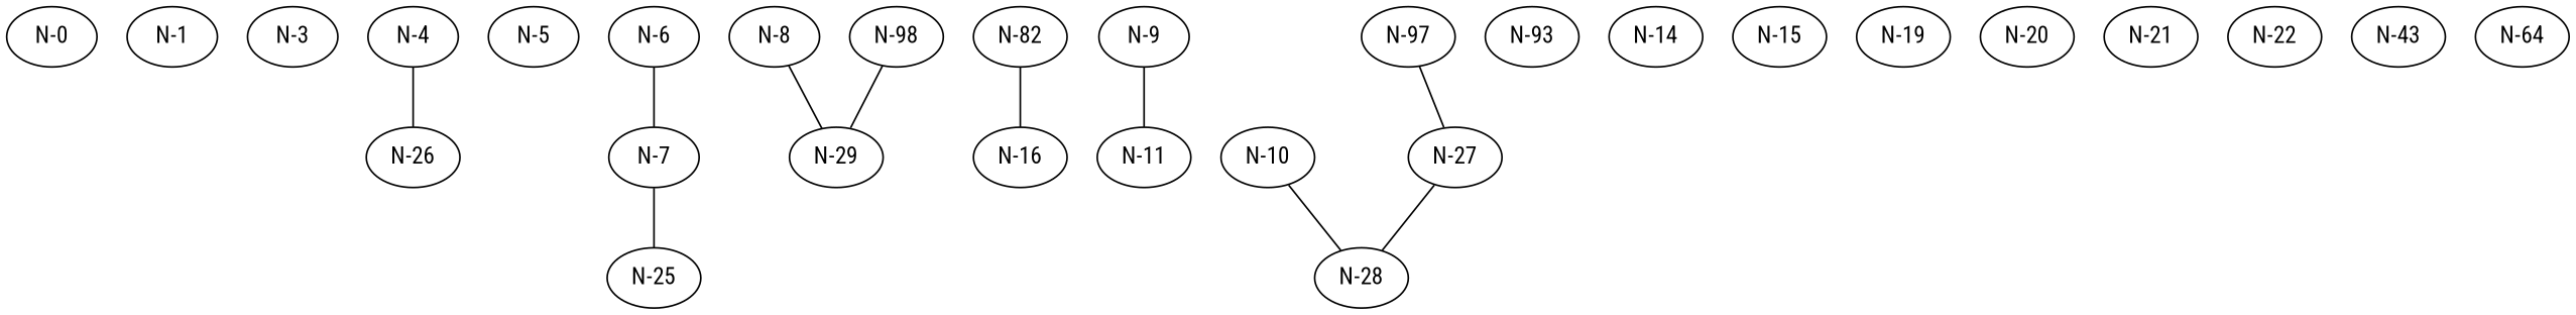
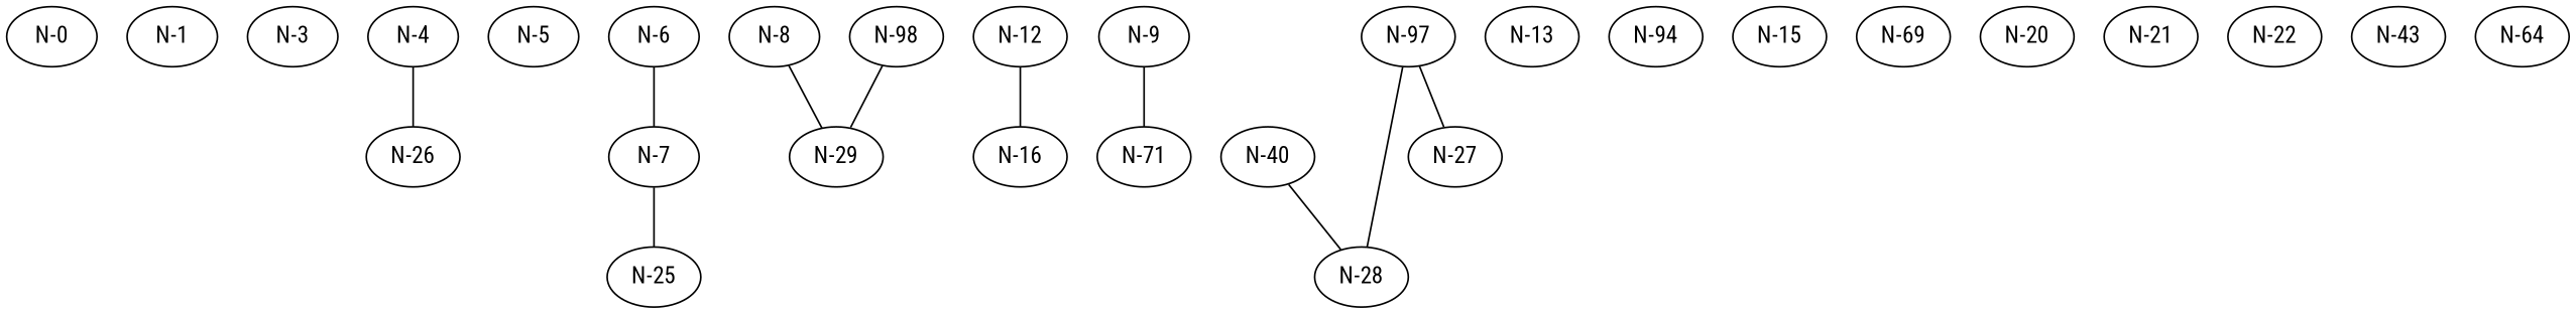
  graph {
    fontname="Roboto Condensed"
    node [fontname="Roboto Condensed"]
    edge [fontname="Roboto Condensed"]
    "N-0"
    "N-1"
    "N-3"
    "N-4"
    "N-26"
    "N-5"
    "N-6"
    "N-7"
    "N-25"
    "N-8"
    "N-29"
-   "N-12" [label="N-82"]
+   "N-12"
    "N-16"
    "N-9"
-   "N-11"
-   "N-10"
+   "N-11" [label="N-71"]
+   "N-10" [label="N-40"]
    "N-28"
-   "N-13" [label="N-93"]
-   "N-14"
+   "N-13"
+   "N-14" [label="N-94"]
    "N-15"
    n21 [label="N-97"]
    "N-27"
    n23 [label="N-98"]
-   "N-19"
+   "N-19" [label="N-69"]
    "N-20"
    "N-21"
    "N-22"
    n28 [label="N-43"]
    n29 [label="N-64"]
    "N-4" -- "N-26"
    "N-6" -- "N-7"
    "N-7" -- "N-25"
    "N-8" -- "N-29"
    "N-12" -- "N-16"
    "N-9" -- "N-11"
    "N-10" -- "N-28"
-   "N-27" -- "N-28"
+   n21 -- "N-28"
    n21 -- "N-27"
    n23 -- "N-29"
  }
